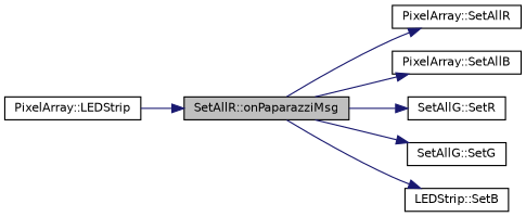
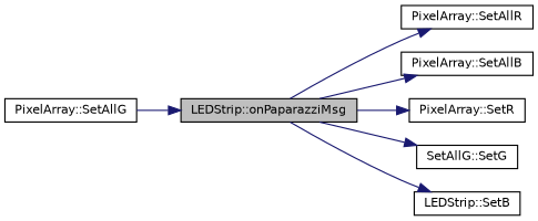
  digraph {
    rankdir=LR
    node [color=black fillcolor=white fontname=Helvetica fontsize=10 shape=record style=filled]
    edge [color=midnightblue fontname=Helvetica fontsize=10 labelfontname=Helvetica labelfontsize=10 style=solid]
-   n1 [fillcolor=grey75 fontcolor=black height=0.2 label="SetAllR::onPaparazziMsg" width=0.4]
+   n1 [fillcolor=grey75 fontcolor=black height=0.2 label="LEDStrip::onPaparazziMsg" width=0.4]
    n2 [height=0.2 label="PixelArray::SetAllR" width=0.4]
    n3 [height=0.2 label="PixelArray::SetAllB" width=0.4]
-   n4 [height=0.2 label="SetAllG::SetR" width=0.4]
+   n4 [height=0.2 label="PixelArray::SetR" width=0.4]
    n5 [height=0.2 label="SetAllG::SetG" width=0.4]
    n6 [height=0.2 label="LEDStrip::SetB" width=0.4]
-   n7 [height=0.2 label="PixelArray::LEDStrip" width=0.4]
+   n7 [height=0.2 label="PixelArray::SetAllG" width=0.4]
    n1 -> n2
    n1 -> n3
    n1 -> n4
    n1 -> n5
    n1 -> n6
    n7 -> n1
  }
